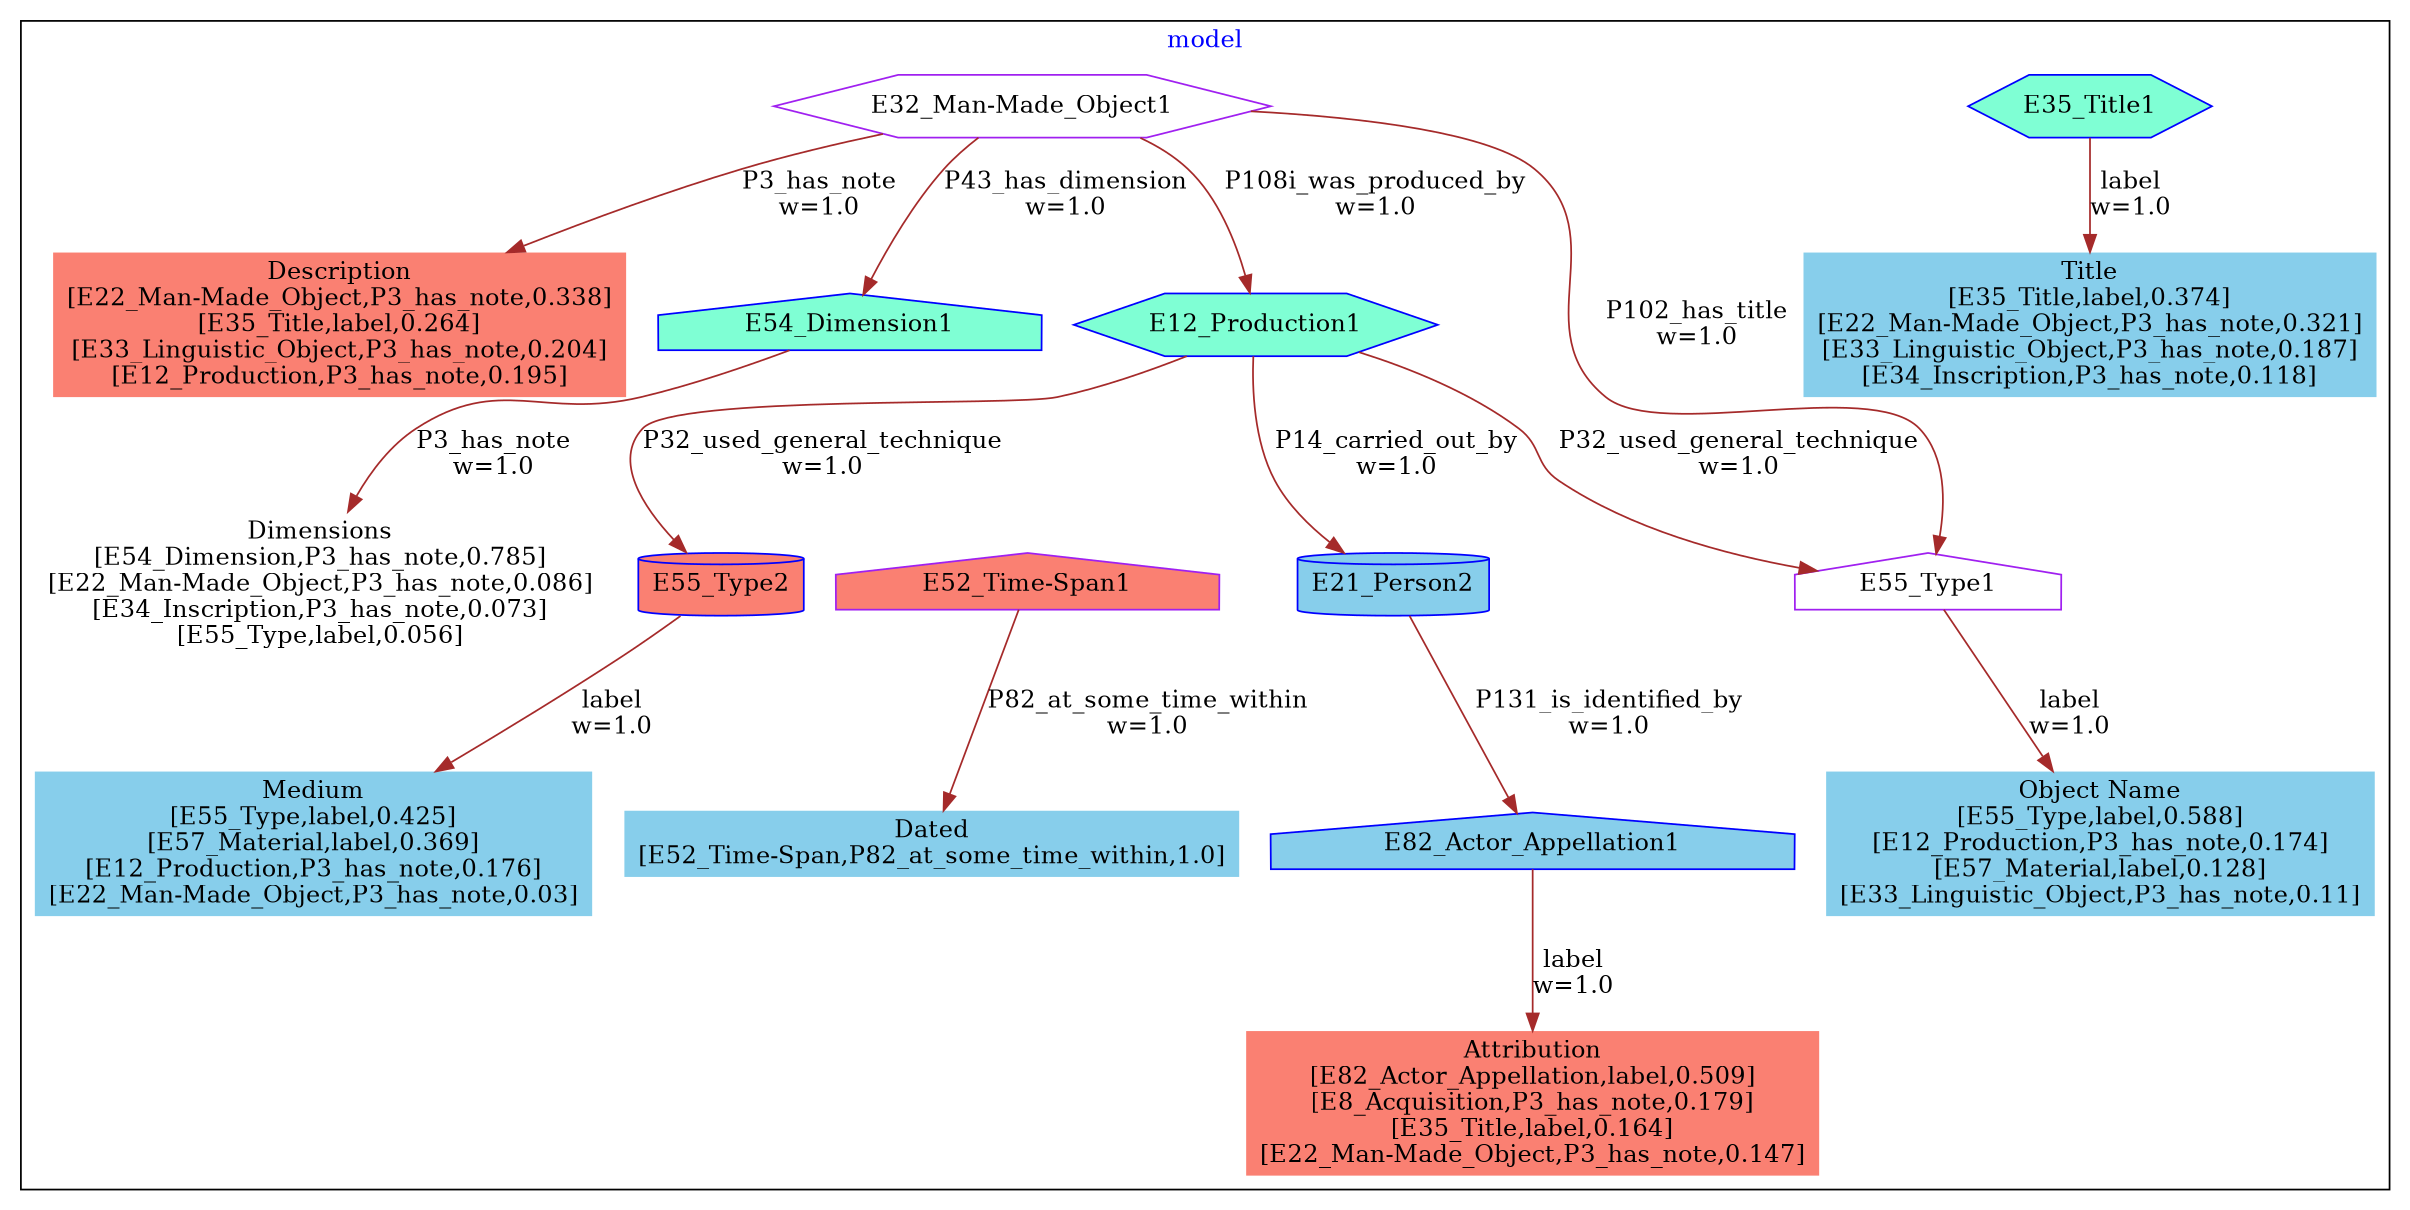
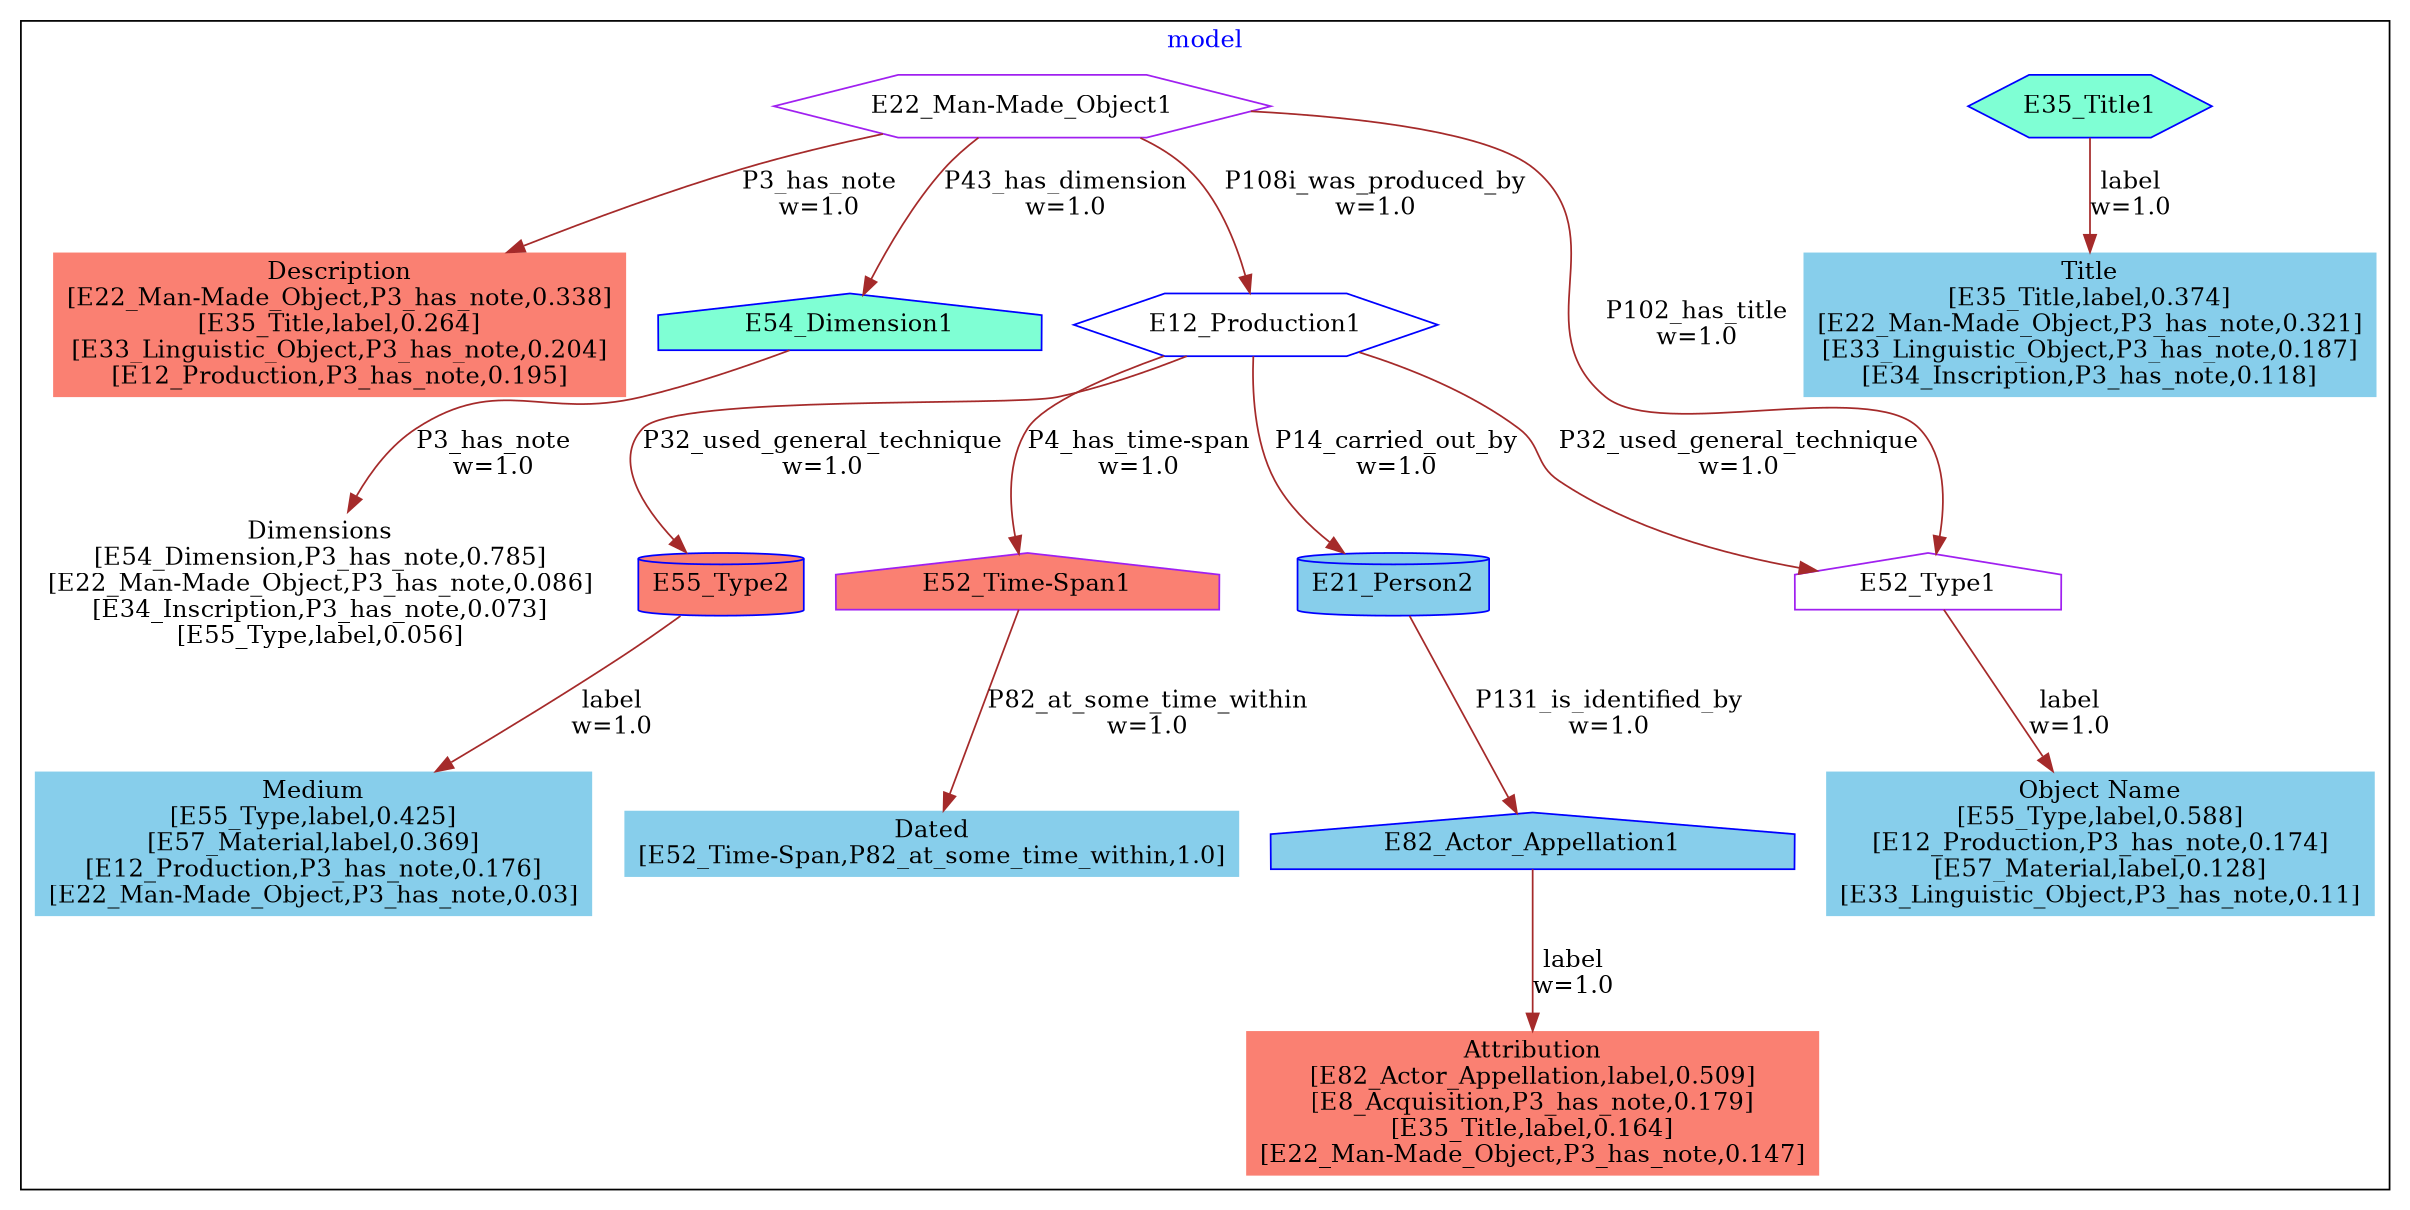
  digraph {
    fontcolor=blue
    remincross=true
    node [color=blue fillcolor=skyblue shape=plaintext style=filled]
    edge [color=brown fontcolor=black]
    n1 [color=purple fillcolor=salmon label="E52_Time-Span1" shape=house]
    n2 [label="Dated\n[E52_Time-Span,P82_at_some_time_within,1.0]"]
    n3 [label=E82_Actor_Appellation1 shape=house]
    n4 [fillcolor=salmon label="Attribution\n[E82_Actor_Appellation,label,0.509]\n[E8_Acquisition,P3_has_note,0.179]\n[E35_Title,label,0.164]\n[E22_Man-Made_Object,P3_has_note,0.147]"]
-   n5 [fillcolor=aquamarine label=E12_Production1 shape=hexagon]
+   n5 [fillcolor=white label=E12_Production1 shape=hexagon]
    n6 [label=E21_Person2 shape=cylinder]
-   n7 [color=purple fillcolor=white label=E55_Type1 shape=house]
+   n7 [color=purple fillcolor=white label=E52_Type1 shape=house]
    n8 [label="Object Name\n[E55_Type,label,0.588]\n[E12_Production,P3_has_note,0.174]\n[E57_Material,label,0.128]\n[E33_Linguistic_Object,P3_has_note,0.11]"]
    n9 [fillcolor=aquamarine label=E35_Title1 shape=hexagon]
    n10 [label="Title\n[E35_Title,label,0.374]\n[E22_Man-Made_Object,P3_has_note,0.321]\n[E33_Linguistic_Object,P3_has_note,0.187]\n[E34_Inscription,P3_has_note,0.118]"]
-   n11 [color=purple fillcolor=white label="E32_Man-Made_Object1" shape=hexagon]
+   n11 [color=purple fillcolor=white label="E22_Man-Made_Object1" shape=hexagon]
    n12 [fillcolor=salmon label="Description\n[E22_Man-Made_Object,P3_has_note,0.338]\n[E35_Title,label,0.264]\n[E33_Linguistic_Object,P3_has_note,0.204]\n[E12_Production,P3_has_note,0.195]"]
    n13 [fillcolor=aquamarine label=E54_Dimension1 shape=house]
    n14 [fillcolor=white label="Dimensions\n[E54_Dimension,P3_has_note,0.785]\n[E22_Man-Made_Object,P3_has_note,0.086]\n[E34_Inscription,P3_has_note,0.073]\n[E55_Type,label,0.056]"]
    n15 [fillcolor=salmon label=E55_Type2 shape=cylinder]
    n16 [label="Medium\n[E55_Type,label,0.425]\n[E57_Material,label,0.369]\n[E12_Production,P3_has_note,0.176]\n[E22_Man-Made_Object,P3_has_note,0.03]"]
    subgraph cluster_1 {
      label=model
      n1
      n2
      n3
      n4
      n5
      n6
      n7
      n8
      n9
      n10
      n11
      n12
      n13
      n14
      n15
      n16
    }
    n1 -> n2 [label="P82_at_some_time_within\nw=1.0"]
    n3 -> n4 [label="label\nw=1.0"]
+   n5 -> n1 [label="P4_has_time-span\nw=1.0"]
    n5 -> n6 [label="P14_carried_out_by\nw=1.0"]
    n5 -> n7 [label="P32_used_general_technique\nw=1.0"]
    n5 -> n15 [label="P32_used_general_technique\nw=1.0"]
    n6 -> n3 [label="P131_is_identified_by\nw=1.0"]
    n7 -> n8 [label="label\nw=1.0"]
    n9 -> n10 [label="label\nw=1.0"]
    n11 -> n5 [label="P108i_was_produced_by\nw=1.0"]
    n11 -> n7 [label="P102_has_title\nw=1.0"]
    n11 -> n12 [label="P3_has_note\nw=1.0"]
    n11 -> n13 [label="P43_has_dimension\nw=1.0"]
    n13 -> n14 [label="P3_has_note\nw=1.0"]
    n15 -> n16 [label="label\nw=1.0"]
  }
